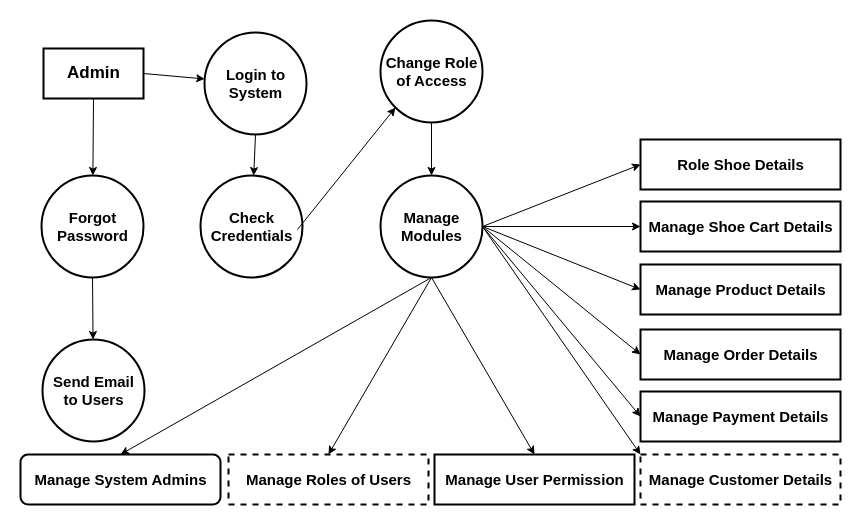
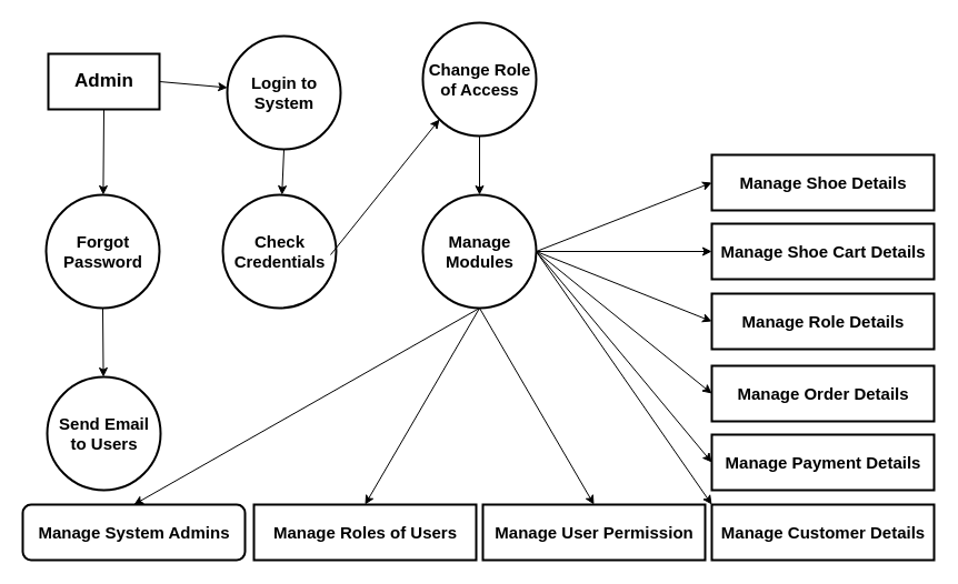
  <mxCell id="0" />
  <mxCell id="1" parent="0" />
  <mxCell id="2" value="&lt;b&gt;&lt;font style=&quot;font-size: 17px;&quot;&gt;Admin&lt;/font&gt;&lt;/b&gt;" style="html=1;dashed=0;whitespace=wrap;strokeWidth=2;" vertex="1" parent="1"><mxGeometry x="43" y="48" width="100" height="50" as="geometry" /></mxCell>
- <mxCell id="3" value="&lt;b style=&quot;font-size: 15px;&quot;&gt;Role Shoe Details&lt;/b&gt;" style="html=1;dashed=0;whitespace=wrap;strokeWidth=2;fontSize=15;" vertex="1" parent="1"><mxGeometry x="640" y="139" width="200" height="50" as="geometry" /></mxCell>
+ <mxCell id="3" value="&lt;b style=&quot;font-size: 15px;&quot;&gt;Manage Shoe Details&lt;/b&gt;" style="html=1;dashed=0;whitespace=wrap;strokeWidth=2;fontSize=15;" vertex="1" parent="1"><mxGeometry x="640" y="139" width="200" height="50" as="geometry" /></mxCell>
  <mxCell id="4" value="&lt;b style=&quot;font-size: 15px;&quot;&gt;Manage Shoe Cart Details&lt;/b&gt;" style="html=1;dashed=0;whitespace=wrap;strokeWidth=2;fontSize=15;" vertex="1" parent="1"><mxGeometry x="640" y="201" width="200" height="50" as="geometry" /></mxCell>
- <mxCell id="5" value="&lt;b style=&quot;font-size: 15px;&quot;&gt;Manage Product Details&lt;/b&gt;" style="html=1;dashed=0;whitespace=wrap;strokeWidth=2;fontSize=15;" vertex="1" parent="1"><mxGeometry x="640" y="264" width="200" height="50" as="geometry" /></mxCell>
+ <mxCell id="5" value="&lt;b style=&quot;font-size: 15px;&quot;&gt;Manage Role Details&lt;/b&gt;" style="html=1;dashed=0;whitespace=wrap;strokeWidth=2;fontSize=15;" vertex="1" parent="1"><mxGeometry x="640" y="264" width="200" height="50" as="geometry" /></mxCell>
  <mxCell id="6" value="&lt;b style=&quot;font-size: 15px;&quot;&gt;Manage Order Details&lt;/b&gt;" style="html=1;dashed=0;whitespace=wrap;strokeWidth=2;fontSize=15;" vertex="1" parent="1"><mxGeometry x="640" y="329" width="200" height="50" as="geometry" /></mxCell>
  <mxCell id="7" value="&lt;b style=&quot;font-size: 15px;&quot;&gt;Manage Payment Details&lt;/b&gt;" style="html=1;dashed=0;whitespace=wrap;strokeWidth=2;fontSize=15;" vertex="1" parent="1"><mxGeometry x="640" y="391" width="200" height="50" as="geometry" /></mxCell>
- <mxCell id="8" value="&lt;b style=&quot;font-size: 15px;&quot;&gt;Manage Customer Details&lt;/b&gt;" style="html=1;dashed=1;whitespace=wrap;strokeWidth=2;fontSize=15;" vertex="1" parent="1"><mxGeometry x="640" y="454" width="200" height="50" as="geometry" /></mxCell>
- <mxCell id="9" value="&lt;b style=&quot;font-size: 15px;&quot;&gt;Manage Roles of Users&lt;/b&gt;" style="html=1;dashed=1;whitespace=wrap;strokeWidth=2;fontSize=15;" vertex="1" parent="1"><mxGeometry x="228" y="454" width="200" height="50" as="geometry" /></mxCell>
+ <mxCell id="8" value="&lt;b style=&quot;font-size: 15px;&quot;&gt;Manage Customer Details&lt;/b&gt;" style="html=1;dashed=0;whitespace=wrap;strokeWidth=2;fontSize=15;" vertex="1" parent="1"><mxGeometry x="640" y="454" width="200" height="50" as="geometry" /></mxCell>
+ <mxCell id="9" value="&lt;b style=&quot;font-size: 15px;&quot;&gt;Manage Roles of Users&lt;/b&gt;" style="html=1;dashed=0;whitespace=wrap;strokeWidth=2;fontSize=15;" vertex="1" parent="1"><mxGeometry x="228" y="454" width="200" height="50" as="geometry" /></mxCell>
  <mxCell id="10" value="&lt;b style=&quot;font-size: 15px;&quot;&gt;Manage User Permission&lt;/b&gt;" style="html=1;dashed=0;whitespace=wrap;strokeWidth=2;fontSize=15;" vertex="1" parent="1"><mxGeometry x="434" y="454" width="200" height="50" as="geometry" /></mxCell>
  <mxCell id="11" value="&lt;b style=&quot;font-size: 15px;&quot;&gt;Manage System Admins&lt;/b&gt;" style="html=1;dashed=0;whitespace=wrap;strokeWidth=2;fontSize=15;rounded=1;" vertex="1" parent="1"><mxGeometry x="20" y="454" width="200" height="50" as="geometry" /></mxCell>
  <mxCell id="12" value="&lt;b&gt;Login to &lt;br&gt;System&lt;/b&gt;" style="shape=ellipse;html=1;dashed=0;whitespace=wrap;aspect=fixed;perimeter=ellipsePerimeter;strokeWidth=2;fontSize=15;" vertex="1" parent="1"><mxGeometry x="204" y="32" width="102" height="102" as="geometry" /></mxCell>
  <mxCell id="13" value="&lt;b&gt;Change Role &lt;br&gt;of Access&lt;/b&gt;" style="shape=ellipse;html=1;dashed=0;whitespace=wrap;aspect=fixed;perimeter=ellipsePerimeter;strokeWidth=2;fontSize=15;" vertex="1" parent="1"><mxGeometry x="380" y="20" width="102" height="102" as="geometry" /></mxCell>
  <mxCell id="14" value="&lt;b&gt;Forgot &lt;br&gt;Password&lt;/b&gt;" style="shape=ellipse;html=1;dashed=0;whitespace=wrap;aspect=fixed;perimeter=ellipsePerimeter;strokeWidth=2;fontSize=15;" vertex="1" parent="1"><mxGeometry x="41" y="175" width="102" height="102" as="geometry" /></mxCell>
  <mxCell id="15" value="&lt;b&gt;Manage &lt;br&gt;Modules&lt;/b&gt;" style="shape=ellipse;html=1;dashed=0;whitespace=wrap;aspect=fixed;perimeter=ellipsePerimeter;strokeWidth=2;fontSize=15;" vertex="1" parent="1"><mxGeometry x="380" y="175" width="102" height="102" as="geometry" /></mxCell>
  <mxCell id="16" value="&lt;b&gt;Check &lt;br&gt;Credentials&lt;/b&gt;" style="shape=ellipse;html=1;dashed=0;whitespace=wrap;aspect=fixed;perimeter=ellipsePerimeter;strokeWidth=2;fontSize=15;" vertex="1" parent="1"><mxGeometry x="200" y="175" width="102" height="102" as="geometry" /></mxCell>
  <mxCell id="17" value="&lt;b&gt;Send Email &lt;br&gt;to Users&lt;/b&gt;" style="shape=ellipse;html=1;dashed=0;whitespace=wrap;aspect=fixed;perimeter=ellipsePerimeter;strokeWidth=2;fontSize=15;" vertex="1" parent="1"><mxGeometry x="42" y="339" width="102" height="102" as="geometry" /></mxCell>
  <mxCell id="18" value="" style="endArrow=classic;html=1;fontSize=17;exitX=0.5;exitY=1;exitDx=0;exitDy=0;" edge="1" parent="1" source="2" target="14"><mxGeometry width="50" height="50" relative="1" as="geometry"><mxPoint x="477" y="399" as="sourcePoint" /><mxPoint x="527" y="349" as="targetPoint" /></mxGeometry></mxCell>
  <mxCell id="19" value="" style="endArrow=classic;html=1;fontSize=17;exitX=0.5;exitY=1;exitDx=0;exitDy=0;" edge="1" parent="1" source="14" target="17"><mxGeometry width="50" height="50" relative="1" as="geometry"><mxPoint x="97" y="269" as="sourcePoint" /><mxPoint x="527" y="349" as="targetPoint" /></mxGeometry></mxCell>
  <mxCell id="20" value="" style="endArrow=classic;html=1;fontSize=17;exitX=1;exitY=0.5;exitDx=0;exitDy=0;" edge="1" parent="1" source="2" target="12"><mxGeometry width="50" height="50" relative="1" as="geometry"><mxPoint x="257" y="279" as="sourcePoint" /><mxPoint x="307" y="229" as="targetPoint" /></mxGeometry></mxCell>
  <mxCell id="21" value="" style="endArrow=classic;html=1;fontSize=17;exitX=0.5;exitY=1;exitDx=0;exitDy=0;" edge="1" parent="1" source="12" target="16"><mxGeometry width="50" height="50" relative="1" as="geometry"><mxPoint x="257" y="279" as="sourcePoint" /><mxPoint x="307" y="229" as="targetPoint" /></mxGeometry></mxCell>
  <mxCell id="22" value="" style="endArrow=classic;html=1;fontSize=17;exitX=0.5;exitY=1;exitDx=0;exitDy=0;entryX=0.5;entryY=0;entryDx=0;entryDy=0;" edge="1" parent="1" source="13" target="15"><mxGeometry width="50" height="50" relative="1" as="geometry"><mxPoint x="257" y="279" as="sourcePoint" /><mxPoint x="307" y="229" as="targetPoint" /></mxGeometry></mxCell>
  <mxCell id="23" value="" style="endArrow=classic;html=1;fontSize=17;entryX=0;entryY=1;entryDx=0;entryDy=0;" edge="1" parent="1" target="13"><mxGeometry width="50" height="50" relative="1" as="geometry"><mxPoint x="297" y="229" as="sourcePoint" /><mxPoint x="307" y="229" as="targetPoint" /></mxGeometry></mxCell>
  <mxCell id="24" value="" style="endArrow=classic;html=1;fontSize=17;entryX=0;entryY=0.5;entryDx=0;entryDy=0;exitX=1;exitY=0.5;exitDx=0;exitDy=0;" edge="1" parent="1" source="15" target="3"><mxGeometry width="50" height="50" relative="1" as="geometry"><mxPoint x="257" y="279" as="sourcePoint" /><mxPoint x="307" y="229" as="targetPoint" /></mxGeometry></mxCell>
  <mxCell id="25" value="" style="endArrow=classic;html=1;fontSize=17;entryX=0;entryY=0.5;entryDx=0;entryDy=0;exitX=1;exitY=0.5;exitDx=0;exitDy=0;" edge="1" parent="1" source="15" target="4"><mxGeometry width="50" height="50" relative="1" as="geometry"><mxPoint x="257" y="279" as="sourcePoint" /><mxPoint x="307" y="229" as="targetPoint" /></mxGeometry></mxCell>
  <mxCell id="26" value="" style="endArrow=classic;html=1;fontSize=17;exitX=1;exitY=0.5;exitDx=0;exitDy=0;entryX=0;entryY=0.5;entryDx=0;entryDy=0;" edge="1" parent="1" source="15" target="5"><mxGeometry width="50" height="50" relative="1" as="geometry"><mxPoint x="257" y="279" as="sourcePoint" /><mxPoint x="307" y="229" as="targetPoint" /></mxGeometry></mxCell>
  <mxCell id="27" value="" style="endArrow=classic;html=1;fontSize=17;entryX=0;entryY=0.5;entryDx=0;entryDy=0;exitX=1;exitY=0.5;exitDx=0;exitDy=0;" edge="1" parent="1" source="15" target="6"><mxGeometry width="50" height="50" relative="1" as="geometry"><mxPoint x="477" y="219" as="sourcePoint" /><mxPoint x="307" y="229" as="targetPoint" /></mxGeometry></mxCell>
  <mxCell id="28" value="" style="endArrow=classic;html=1;fontSize=17;entryX=0;entryY=0.5;entryDx=0;entryDy=0;exitX=1;exitY=0.5;exitDx=0;exitDy=0;" edge="1" parent="1" source="15" target="7"><mxGeometry width="50" height="50" relative="1" as="geometry"><mxPoint x="257" y="279" as="sourcePoint" /><mxPoint x="307" y="229" as="targetPoint" /></mxGeometry></mxCell>
  <mxCell id="29" value="" style="endArrow=classic;html=1;fontSize=17;entryX=0;entryY=0;entryDx=0;entryDy=0;exitX=1;exitY=0.5;exitDx=0;exitDy=0;" edge="1" parent="1" source="15" target="8"><mxGeometry width="50" height="50" relative="1" as="geometry"><mxPoint x="257" y="279" as="sourcePoint" /><mxPoint x="307" y="229" as="targetPoint" /></mxGeometry></mxCell>
  <mxCell id="30" value="" style="endArrow=classic;html=1;fontSize=17;entryX=0.5;entryY=0;entryDx=0;entryDy=0;exitX=0.5;exitY=1;exitDx=0;exitDy=0;" edge="1" parent="1" source="15" target="9"><mxGeometry width="50" height="50" relative="1" as="geometry"><mxPoint x="257" y="279" as="sourcePoint" /><mxPoint x="307" y="229" as="targetPoint" /></mxGeometry></mxCell>
  <mxCell id="31" value="" style="endArrow=classic;html=1;fontSize=17;entryX=0.5;entryY=0;entryDx=0;entryDy=0;exitX=0.5;exitY=1;exitDx=0;exitDy=0;" edge="1" parent="1" source="15" target="11"><mxGeometry width="50" height="50" relative="1" as="geometry"><mxPoint x="257" y="279" as="sourcePoint" /><mxPoint x="307" y="229" as="targetPoint" /></mxGeometry></mxCell>
  <mxCell id="32" value="" style="endArrow=classic;html=1;fontSize=17;entryX=0.5;entryY=0;entryDx=0;entryDy=0;exitX=0.5;exitY=1;exitDx=0;exitDy=0;" edge="1" parent="1" source="15" target="10"><mxGeometry width="50" height="50" relative="1" as="geometry"><mxPoint x="407" y="219" as="sourcePoint" /><mxPoint x="457" y="169" as="targetPoint" /></mxGeometry></mxCell>
